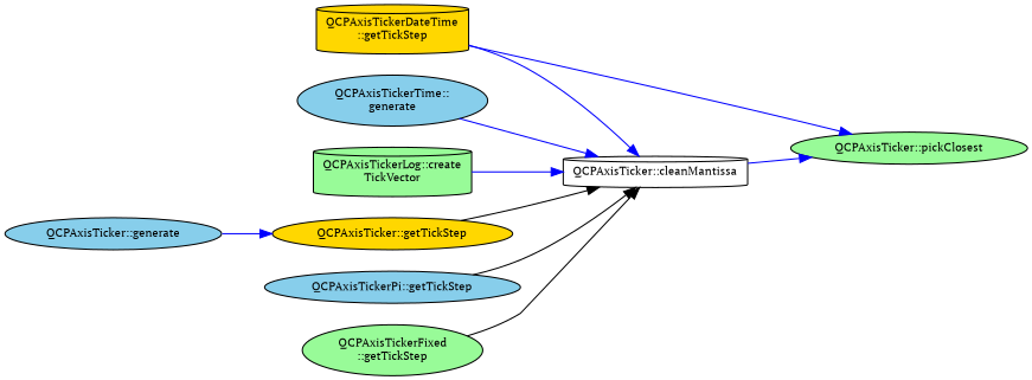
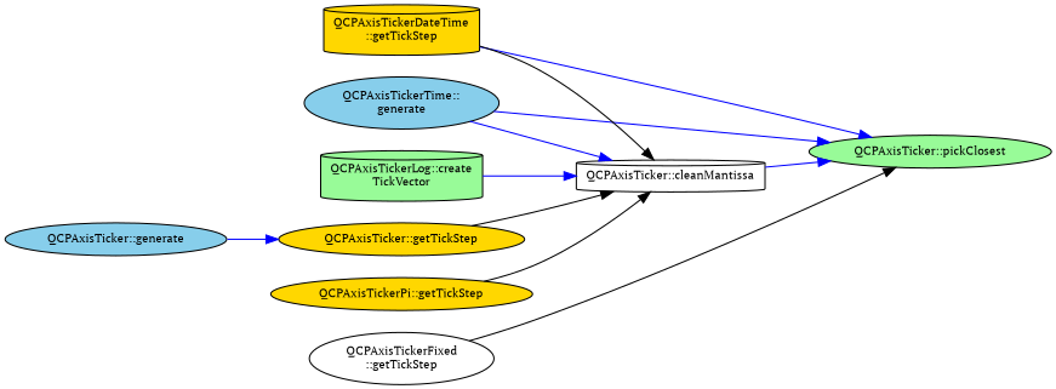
  digraph {
    fontname="PT Serif"
    rankdir=RL
    node [color=black fillcolor=skyblue fontname="PT Serif" fontsize=10 shape=ellipse style=filled]
    edge [color=blue dir=back fontname="PT Serif" fontsize=10 labelfontname=Helvetica labelfontsize=10 style=solid]
    n1 [fillcolor=palegreen fontcolor=black height=0.2 label="QCPAxisTicker::pickClosest" width=0.4]
    n2 [fillcolor=white height=0.2 label="QCPAxisTicker::cleanMantissa" shape=cylinder width=0.4]
    n3 [fillcolor=gold height=0.2 label="QCPAxisTickerDateTime\l::getTickStep" shape=cylinder width=0.4]
    n4 [height=0.2 label="QCPAxisTickerTime::\lgenerate" width=0.4]
    n5 [fillcolor=palegreen height=0.2 label="QCPAxisTickerLog::create\lTickVector" shape=cylinder width=0.4]
    n6 [fillcolor=gold height=0.2 label="QCPAxisTicker::getTickStep" width=0.4]
-   n7 [fillcolor=palegreen height=0.2 label="QCPAxisTickerFixed\l::getTickStep" width=0.4]
-   n8 [height=0.2 label="QCPAxisTickerPi::getTickStep" width=0.4]
+   n7 [fillcolor=white height=0.2 label="QCPAxisTickerFixed\l::getTickStep" width=0.4]
+   n8 [fillcolor=gold height=0.2 label="QCPAxisTickerPi::getTickStep" width=0.4]
    n9 [height=0.2 label="QCPAxisTicker::generate" width=0.4]
    n1 -> n2
    n1 -> n3
-   n2 -> n3
+   n1 -> n4
+   n2 -> n3 [color=black]
    n2 -> n4
    n2 -> n5
    n2 -> n6 [color=black]
-   n2 -> n7 [color=black]
+   n1 -> n7 [color=black]
    n2 -> n8 [color=black]
    n6 -> n9
  }
